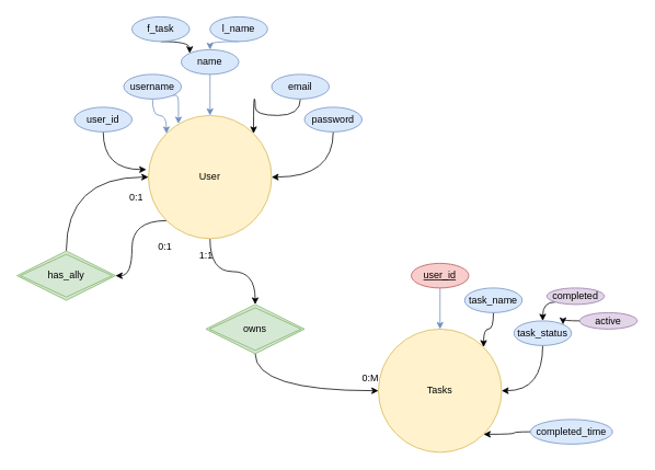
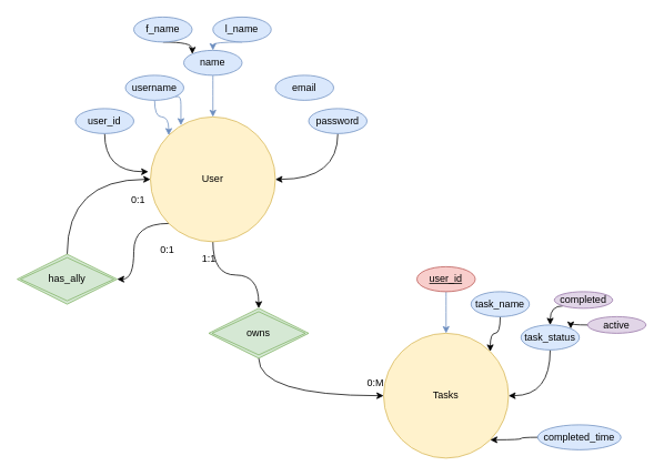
  <mxCell id="0" />
  <mxCell id="1" parent="0" />
  <mxCell id="2" style="edgeStyle=orthogonalEdgeStyle;curved=1;rounded=1;orthogonalLoop=1;jettySize=auto;html=1;exitX=0.5;exitY=1;exitDx=0;exitDy=0;entryX=0.5;entryY=0;entryDx=0;entryDy=0;strokeWidth=1;" edge="1" parent="1" source="4" target="34"><mxGeometry relative="1" as="geometry" /></mxCell>
  <mxCell id="3" style="edgeStyle=orthogonalEdgeStyle;curved=1;rounded=1;orthogonalLoop=1;jettySize=auto;html=1;exitX=0;exitY=1;exitDx=0;exitDy=0;entryX=1;entryY=0.5;entryDx=0;entryDy=0;strokeWidth=1;" edge="1" parent="1" source="4" target="38"><mxGeometry relative="1" as="geometry" /></mxCell>
  <mxCell id="4" value="User" style="ellipse;whiteSpace=wrap;html=1;aspect=fixed;fillColor=#fff2cc;strokeColor=#d6b656;" vertex="1" parent="1"><mxGeometry x="180" y="140" width="150" height="150" as="geometry" /></mxCell>
  <mxCell id="5" style="edgeStyle=orthogonalEdgeStyle;rounded=1;orthogonalLoop=1;jettySize=auto;html=1;exitX=0.5;exitY=1;exitDx=0;exitDy=0;entryX=-0.017;entryY=0.439;entryDx=0;entryDy=0;entryPerimeter=0;curved=1;strokeWidth=1;" edge="1" parent="1" source="6" target="4"><mxGeometry relative="1" as="geometry"><mxPoint x="125" y="220" as="targetPoint" /></mxGeometry></mxCell>
  <mxCell id="6" value="user_id" style="ellipse;whiteSpace=wrap;html=1;fillColor=#dae8fc;strokeColor=#6c8ebf;" vertex="1" parent="1"><mxGeometry x="90" y="130" width="70" height="30" as="geometry" /></mxCell>
  <mxCell id="7" style="edgeStyle=orthogonalEdgeStyle;curved=1;rounded=1;orthogonalLoop=1;jettySize=auto;html=1;exitX=0.5;exitY=1;exitDx=0;exitDy=0;entryX=0;entryY=0;entryDx=0;entryDy=0;strokeWidth=1;" edge="1" parent="1" source="8" target="14"><mxGeometry relative="1" as="geometry" /></mxCell>
- <mxCell id="8" value="f_task" style="ellipse;whiteSpace=wrap;html=1;fillColor=#dae8fc;strokeColor=#6c8ebf;" vertex="1" parent="1"><mxGeometry x="160" y="20" width="70" height="30" as="geometry" /></mxCell>
- <mxCell id="9" style="edgeStyle=orthogonalEdgeStyle;curved=1;rounded=1;orthogonalLoop=1;jettySize=auto;html=1;exitX=0.5;exitY=1;exitDx=0;exitDy=0;entryX=1;entryY=0;entryDx=0;entryDy=0;strokeWidth=1;" edge="1" parent="1" source="10" target="4"><mxGeometry relative="1" as="geometry" /></mxCell>
+ <mxCell id="8" value="f_name" style="ellipse;whiteSpace=wrap;html=1;fillColor=#dae8fc;strokeColor=#6c8ebf;" vertex="1" parent="1"><mxGeometry x="160" y="20" width="70" height="30" as="geometry" /></mxCell>
  <mxCell id="10" value="email" style="ellipse;whiteSpace=wrap;html=1;fillColor=#dae8fc;strokeColor=#6c8ebf;" vertex="1" parent="1"><mxGeometry x="330" y="90" width="70" height="30" as="geometry" /></mxCell>
  <mxCell id="11" style="edgeStyle=orthogonalEdgeStyle;curved=1;rounded=1;orthogonalLoop=1;jettySize=auto;html=1;exitX=0.5;exitY=1;exitDx=0;exitDy=0;entryX=0.5;entryY=0;entryDx=0;entryDy=0;strokeWidth=1;fillColor=#dae8fc;strokeColor=#6c8ebf;" edge="1" parent="1" source="12" target="14"><mxGeometry relative="1" as="geometry" /></mxCell>
  <mxCell id="12" value="l_name" style="ellipse;whiteSpace=wrap;html=1;fillColor=#dae8fc;strokeColor=#6c8ebf;" vertex="1" parent="1"><mxGeometry x="255" y="20" width="70" height="30" as="geometry" /></mxCell>
  <mxCell id="13" style="edgeStyle=orthogonalEdgeStyle;curved=1;rounded=1;orthogonalLoop=1;jettySize=auto;html=1;exitX=0.5;exitY=1;exitDx=0;exitDy=0;entryX=0.5;entryY=0;entryDx=0;entryDy=0;strokeWidth=1;fillColor=#dae8fc;strokeColor=#6c8ebf;" edge="1" parent="1" source="14" target="4"><mxGeometry relative="1" as="geometry" /></mxCell>
  <mxCell id="14" value="name" style="ellipse;whiteSpace=wrap;html=1;fillColor=#dae8fc;strokeColor=#6c8ebf;" vertex="1" parent="1"><mxGeometry x="220" y="60" width="70" height="30" as="geometry" /></mxCell>
  <mxCell id="15" style="edgeStyle=orthogonalEdgeStyle;curved=1;rounded=1;orthogonalLoop=1;jettySize=auto;html=1;exitX=0.5;exitY=1;exitDx=0;exitDy=0;entryX=1;entryY=0.5;entryDx=0;entryDy=0;strokeWidth=1;" edge="1" parent="1" source="16" target="4"><mxGeometry relative="1" as="geometry" /></mxCell>
  <mxCell id="16" value="password" style="ellipse;whiteSpace=wrap;html=1;fillColor=#dae8fc;strokeColor=#6c8ebf;" vertex="1" parent="1"><mxGeometry x="370" y="130" width="70" height="30" as="geometry" /></mxCell>
  <mxCell id="17" style="edgeStyle=orthogonalEdgeStyle;rounded=1;orthogonalLoop=1;jettySize=auto;html=1;exitX=1;exitY=1;exitDx=0;exitDy=0;entryX=0.244;entryY=0.067;entryDx=0;entryDy=0;entryPerimeter=0;strokeColor=#6c8ebf;fillColor=#dae8fc;" edge="1" parent="1" source="19" target="4"><mxGeometry relative="1" as="geometry" /></mxCell>
  <mxCell id="18" style="edgeStyle=orthogonalEdgeStyle;curved=1;rounded=1;orthogonalLoop=1;jettySize=auto;html=1;exitX=0.5;exitY=1;exitDx=0;exitDy=0;entryX=0;entryY=0;entryDx=0;entryDy=0;strokeWidth=1;fillColor=#dae8fc;strokeColor=#6c8ebf;" edge="1" parent="1" source="19" target="4"><mxGeometry relative="1" as="geometry" /></mxCell>
  <mxCell id="19" value="username" style="ellipse;whiteSpace=wrap;html=1;fillColor=#dae8fc;strokeColor=#6c8ebf;" vertex="1" parent="1"><mxGeometry x="150" y="90" width="70" height="30" as="geometry" /></mxCell>
  <mxCell id="20" value="Tasks" style="ellipse;whiteSpace=wrap;html=1;aspect=fixed;fillColor=#fff2cc;strokeColor=#d6b656;" vertex="1" parent="1"><mxGeometry x="460" y="400" width="150" height="150" as="geometry" /></mxCell>
  <mxCell id="21" style="edgeStyle=orthogonalEdgeStyle;curved=1;rounded=1;orthogonalLoop=1;jettySize=auto;html=1;exitX=0.5;exitY=1;exitDx=0;exitDy=0;entryX=1;entryY=0;entryDx=0;entryDy=0;strokeWidth=1;" edge="1" parent="1" source="22" target="20"><mxGeometry relative="1" as="geometry" /></mxCell>
  <mxCell id="22" value="task_name" style="ellipse;whiteSpace=wrap;html=1;fillColor=#dae8fc;strokeColor=#6c8ebf;" vertex="1" parent="1"><mxGeometry x="565" y="350" width="70" height="30" as="geometry" /></mxCell>
  <mxCell id="23" style="edgeStyle=orthogonalEdgeStyle;curved=1;rounded=1;orthogonalLoop=1;jettySize=auto;html=1;exitX=0.5;exitY=1;exitDx=0;exitDy=0;entryX=0.5;entryY=0;entryDx=0;entryDy=0;strokeWidth=1;fillColor=#dae8fc;strokeColor=#6c8ebf;" edge="1" parent="1" source="24" target="20"><mxGeometry relative="1" as="geometry" /></mxCell>
  <mxCell id="24" value="user_id" style="ellipse;whiteSpace=wrap;html=1;fillColor=#f8cecc;strokeColor=#b85450;gradientColor=none;&#10;text-decoration: underline;fontStyle=4" vertex="1" parent="1"><mxGeometry x="500" y="320" width="70" height="30" as="geometry" /></mxCell>
  <mxCell id="25" style="edgeStyle=orthogonalEdgeStyle;curved=1;rounded=1;orthogonalLoop=1;jettySize=auto;html=1;exitX=0.5;exitY=1;exitDx=0;exitDy=0;entryX=1;entryY=0.5;entryDx=0;entryDy=0;strokeWidth=1;" edge="1" parent="1" source="26" target="20"><mxGeometry relative="1" as="geometry" /></mxCell>
  <mxCell id="26" value="task_status" style="ellipse;whiteSpace=wrap;html=1;fillColor=#dae8fc;strokeColor=#6c8ebf;" vertex="1" parent="1"><mxGeometry x="625" y="390" width="70" height="30" as="geometry" /></mxCell>
  <mxCell id="27" style="edgeStyle=orthogonalEdgeStyle;curved=1;rounded=1;orthogonalLoop=1;jettySize=auto;html=1;exitX=0;exitY=0.5;exitDx=0;exitDy=0;entryX=1;entryY=0;entryDx=0;entryDy=0;strokeWidth=1;" edge="1" parent="1" source="28" target="26"><mxGeometry relative="1" as="geometry" /></mxCell>
  <mxCell id="28" value="active" style="ellipse;whiteSpace=wrap;html=1;fillColor=#e1d5e7;strokeColor=#9673a6;" vertex="1" parent="1"><mxGeometry x="705" y="380" width="70" height="20" as="geometry" /></mxCell>
  <mxCell id="29" style="edgeStyle=orthogonalEdgeStyle;curved=1;rounded=1;orthogonalLoop=1;jettySize=auto;html=1;exitX=0;exitY=1;exitDx=0;exitDy=0;entryX=0.5;entryY=0;entryDx=0;entryDy=0;strokeWidth=1;" edge="1" parent="1" source="30" target="26"><mxGeometry relative="1" as="geometry" /></mxCell>
  <mxCell id="30" value="completed" style="ellipse;whiteSpace=wrap;html=1;fillColor=#e1d5e7;strokeColor=#9673a6;" vertex="1" parent="1"><mxGeometry x="665" y="350" width="70" height="20" as="geometry" /></mxCell>
  <mxCell id="31" style="edgeStyle=orthogonalEdgeStyle;curved=1;rounded=1;orthogonalLoop=1;jettySize=auto;html=1;exitX=0;exitY=0.5;exitDx=0;exitDy=0;entryX=1;entryY=1;entryDx=0;entryDy=0;strokeWidth=1;" edge="1" parent="1" source="32" target="20"><mxGeometry relative="1" as="geometry" /></mxCell>
  <mxCell id="32" value="completed_time" style="ellipse;whiteSpace=wrap;html=1;fillColor=#dae8fc;strokeColor=#6c8ebf;" vertex="1" parent="1"><mxGeometry x="645" y="510" width="100" height="30" as="geometry" /></mxCell>
  <mxCell id="33" style="edgeStyle=orthogonalEdgeStyle;curved=1;rounded=1;orthogonalLoop=1;jettySize=auto;html=1;exitX=0.5;exitY=1;exitDx=0;exitDy=0;entryX=0;entryY=0.5;entryDx=0;entryDy=0;strokeWidth=1;" edge="1" parent="1" source="34" target="20"><mxGeometry relative="1" as="geometry" /></mxCell>
  <mxCell id="34" value="owns" style="shape=rhombus;double=1;perimeter=rhombusPerimeter;whiteSpace=wrap;html=1;align=center;fillColor=#d5e8d4;strokeColor=#82b366;" vertex="1" parent="1"><mxGeometry x="250" y="370" width="120" height="60" as="geometry" /></mxCell>
  <mxCell id="35" value="1:1" style="text;html=1;align=center;verticalAlign=middle;resizable=0;points=[];autosize=1;strokeColor=none;fillColor=none;" vertex="1" parent="1"><mxGeometry x="235" y="300" width="30" height="20" as="geometry" /></mxCell>
  <mxCell id="36" value="0:M" style="text;html=1;align=center;verticalAlign=middle;resizable=0;points=[];autosize=1;strokeColor=none;fillColor=none;" vertex="1" parent="1"><mxGeometry x="430" y="450" width="40" height="20" as="geometry" /></mxCell>
  <mxCell id="37" style="edgeStyle=orthogonalEdgeStyle;curved=1;rounded=1;orthogonalLoop=1;jettySize=auto;html=1;exitX=0.5;exitY=0;exitDx=0;exitDy=0;entryX=0;entryY=0.5;entryDx=0;entryDy=0;strokeWidth=1;" edge="1" parent="1" source="38" target="4"><mxGeometry relative="1" as="geometry" /></mxCell>
  <mxCell id="38" value="has_ally" style="shape=rhombus;double=1;perimeter=rhombusPerimeter;whiteSpace=wrap;html=1;align=center;fillColor=#d5e8d4;strokeColor=#82b366;" vertex="1" parent="1"><mxGeometry x="20" y="305" width="120" height="60" as="geometry" /></mxCell>
  <mxCell id="39" value="0:1" style="text;html=1;align=center;verticalAlign=middle;resizable=0;points=[];autosize=1;strokeColor=none;fillColor=none;" vertex="1" parent="1"><mxGeometry x="150" y="230" width="30" height="20" as="geometry" /></mxCell>
  <mxCell id="40" value="0:1" style="text;html=1;align=center;verticalAlign=middle;resizable=0;points=[];autosize=1;strokeColor=none;fillColor=none;" vertex="1" parent="1"><mxGeometry x="185" y="290" width="30" height="20" as="geometry" /></mxCell>
